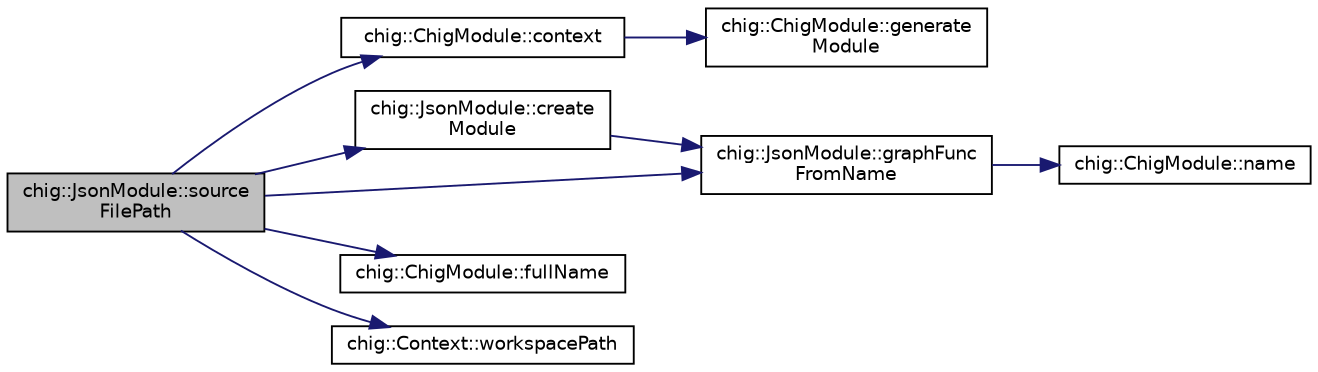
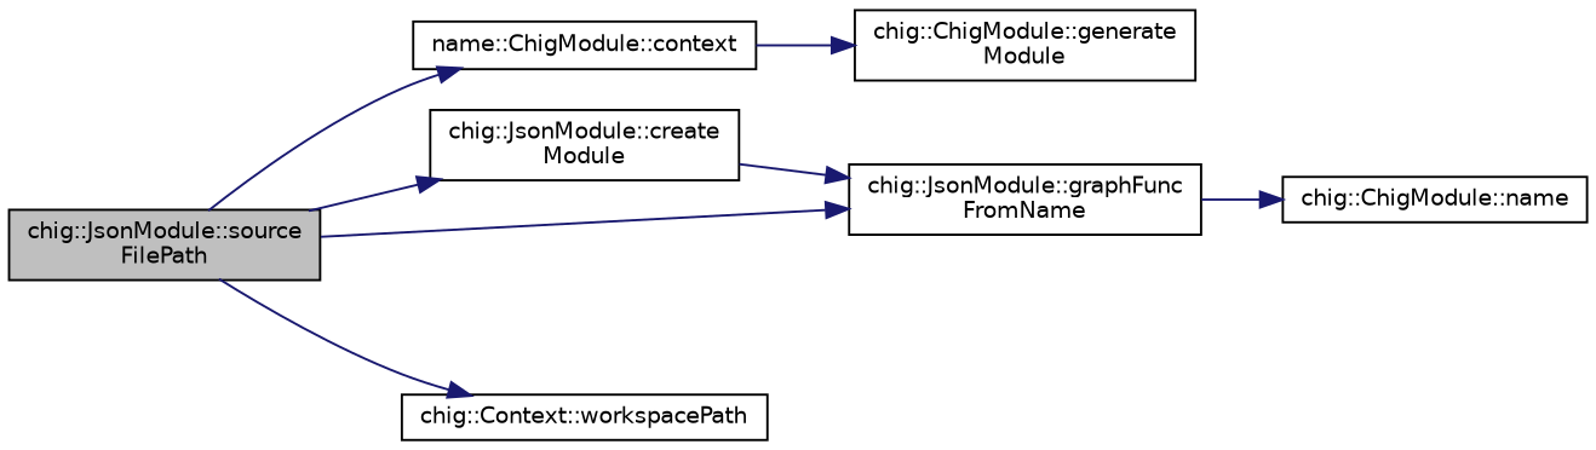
  digraph {
    rankdir=LR
    node [color=black fillcolor=white fontname=Helvetica fontsize=10 shape=record style=filled]
    edge [color=midnightblue fontname=Helvetica fontsize=10 labelfontname=Helvetica labelfontsize=10 style=solid]
    n1 [fillcolor=grey75 fontcolor=black height=0.2 label="chig::JsonModule::source\lFilePath" width=0.4]
-   n2 [height=0.2 label="chig::ChigModule::context" width=0.4]
+   n2 [height=0.2 label="name::ChigModule::context" width=0.4]
    n3 [height=0.2 label="chig::JsonModule::create\lModule" width=0.4]
    n4 [height=0.2 label="chig::JsonModule::graphFunc\lFromName" width=0.4]
-   n5 [height=0.2 label="chig::ChigModule::fullName" width=0.4]
    n6 [height=0.2 label="chig::Context::workspacePath" width=0.4]
    n7 [height=0.2 label="chig::ChigModule::generate\lModule" width=0.4]
    n8 [height=0.2 label="chig::ChigModule::name" width=0.4]
    n1 -> n2
    n1 -> n3
    n1 -> n4
-   n1 -> n5
    n1 -> n6
    n2 -> n7
    n3 -> n4
    n4 -> n8
  }
